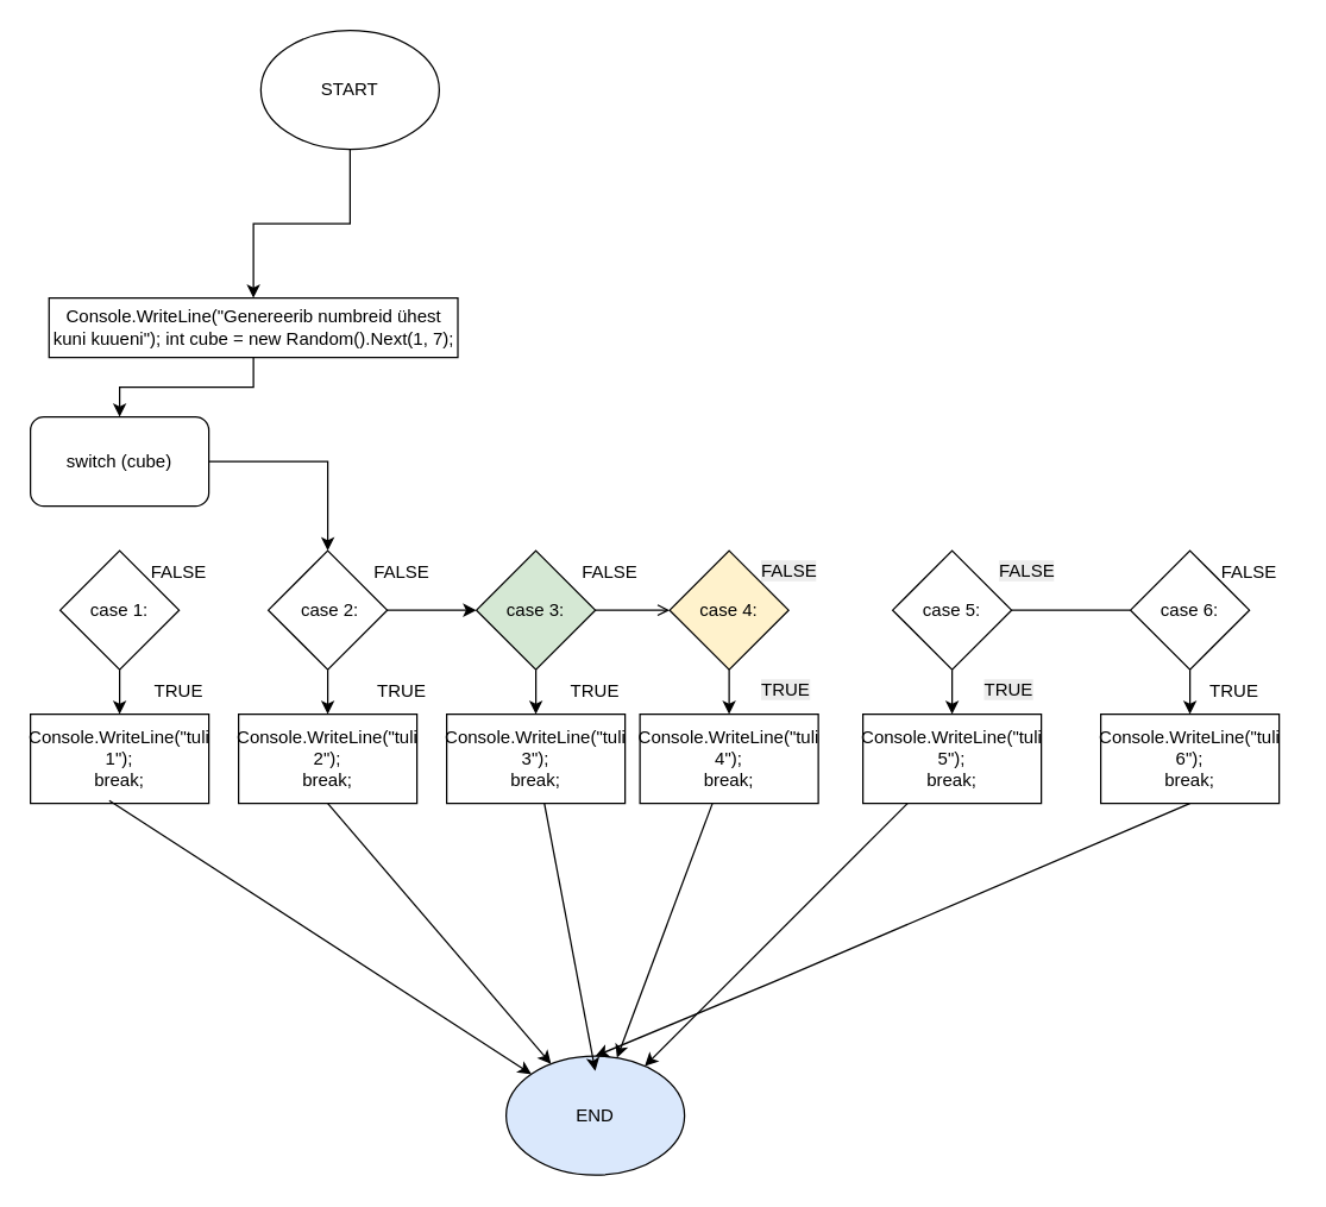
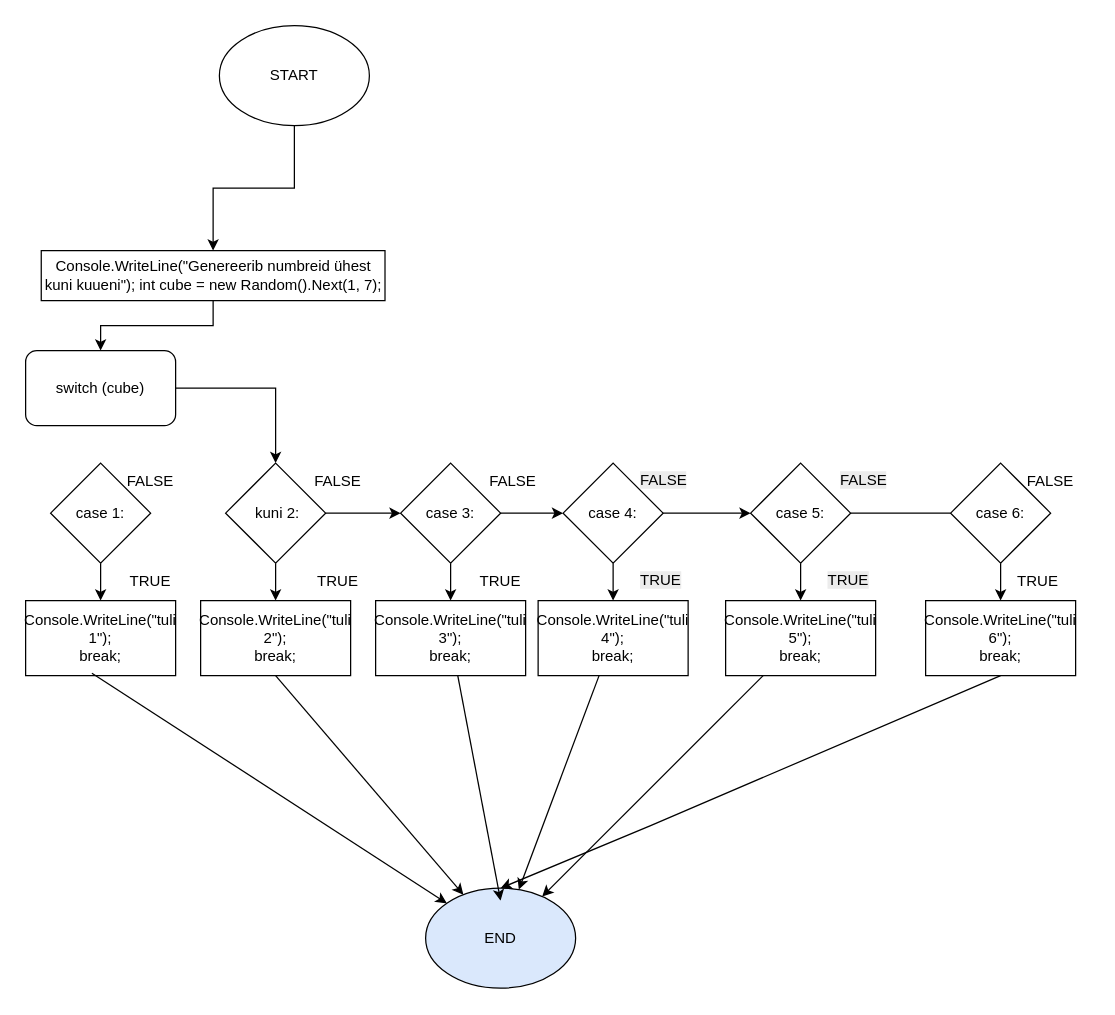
  <mxCell id="0" />
  <mxCell id="1" parent="0" />
  <mxCell id="2" value="END" style="ellipse;whiteSpace=wrap;html=1;fillColor=#dae8fc;" parent="1" vertex="1"><mxGeometry x="340" y="710" width="120" height="80" as="geometry" /></mxCell>
  <mxCell id="3" value="" style="edgeStyle=orthogonalEdgeStyle;rounded=0;orthogonalLoop=1;jettySize=auto;html=1;" parent="1" source="4" target="11" edge="1"><mxGeometry relative="1" as="geometry" /></mxCell>
  <mxCell id="4" value="START" style="ellipse;whiteSpace=wrap;html=1;" parent="1" vertex="1"><mxGeometry x="175" y="20" width="120" height="80" as="geometry" /></mxCell>
  <mxCell id="5" value="&lt;div&gt;Console.WriteLine(&quot;tuli 3&quot;);&lt;/div&gt;&lt;div&gt;break;&lt;/div&gt;" style="rounded=0;whiteSpace=wrap;html=1;" parent="1" vertex="1"><mxGeometry x="300" y="480" width="120" height="60" as="geometry" /></mxCell>
  <mxCell id="6" value="&lt;div&gt;Console.WriteLine(&quot;tuli 2&quot;);&lt;/div&gt;&lt;div&gt;break;&lt;/div&gt;" style="rounded=0;whiteSpace=wrap;html=1;" parent="1" vertex="1"><mxGeometry x="160" y="480" width="120" height="60" as="geometry" /></mxCell>
  <mxCell id="7" value="&lt;div&gt;Console.WriteLine(&quot;tuli 1&quot;);&lt;/div&gt;&lt;div&gt;break;&lt;/div&gt;" style="rounded=0;whiteSpace=wrap;html=1;" parent="1" vertex="1"><mxGeometry y="480" width="120" height="60" as="geometry" x="20" /></mxCell>
  <mxCell id="8" value="" style="edgeStyle=orthogonalEdgeStyle;rounded=0;orthogonalLoop=1;jettySize=auto;html=1;" edge="1" parent="1" source="9" target="14"><mxGeometry relative="1" as="geometry" /></mxCell>
  <mxCell id="9" value="switch (cube)" style="whiteSpace=wrap;html=1;rounded=1;" parent="1" vertex="1"><mxGeometry y="280" width="120" height="60" as="geometry" x="20" /></mxCell>
  <mxCell id="10" value="" style="edgeStyle=orthogonalEdgeStyle;rounded=0;orthogonalLoop=1;jettySize=auto;html=1;" edge="1" parent="1" source="11" target="9"><mxGeometry relative="1" as="geometry" /></mxCell>
  <mxCell id="11" value="Console.WriteLine(&quot;Genereerib numbreid ühest kuni kuueni&quot;);&amp;nbsp;int cube = new Random().Next(1, 7);" style="rounded=0;whiteSpace=wrap;html=1;" parent="1" vertex="1"><mxGeometry x="32.5" y="200" width="275" height="40" as="geometry" /></mxCell>
  <mxCell id="12" value="" style="edgeStyle=orthogonalEdgeStyle;rounded=0;orthogonalLoop=1;jettySize=auto;html=1;" edge="1" parent="1" source="14" target="27"><mxGeometry relative="1" as="geometry" /></mxCell>
  <mxCell id="13" value="" style="edgeStyle=orthogonalEdgeStyle;rounded=0;orthogonalLoop=1;jettySize=auto;html=1;" edge="1" parent="1" source="14" target="6"><mxGeometry relative="1" as="geometry" /></mxCell>
- <mxCell id="14" value="&amp;nbsp;case 2:" style="rhombus;whiteSpace=wrap;html=1;" vertex="1" parent="1"><mxGeometry x="180" y="370" width="80" height="80" as="geometry" /></mxCell>
+ <mxCell id="14" value="&amp;nbsp;kuni 2:" style="rhombus;whiteSpace=wrap;html=1;" vertex="1" parent="1"><mxGeometry x="180" y="370" width="80" height="80" as="geometry" /></mxCell>
  <mxCell id="15" value="" style="edgeStyle=orthogonalEdgeStyle;rounded=0;orthogonalLoop=1;jettySize=auto;html=1;" edge="1" parent="1" source="16" target="7"><mxGeometry relative="1" as="geometry" /></mxCell>
  <mxCell id="16" value="case 1:" style="rhombus;whiteSpace=wrap;html=1;" vertex="1" parent="1"><mxGeometry x="40" y="370" width="80" height="80" as="geometry" /></mxCell>
+ <mxCell id="17" value="" style="edgeStyle=orthogonalEdgeStyle;rounded=0;orthogonalLoop=1;jettySize=auto;html=1;" edge="1" parent="1" source="19" target="22"><mxGeometry relative="1" as="geometry" /></mxCell>
  <mxCell id="18" value="" style="edgeStyle=orthogonalEdgeStyle;rounded=0;orthogonalLoop=1;jettySize=auto;html=1;" edge="1" parent="1" source="19" target="28"><mxGeometry relative="1" as="geometry" /></mxCell>
- <mxCell id="19" value="case 4:" style="rhombus;whiteSpace=wrap;html=1;fillColor=#fff2cc;" vertex="1" parent="1"><mxGeometry x="450" y="370" width="80" height="80" as="geometry" /></mxCell>
+ <mxCell id="19" value="case 4:" style="rhombus;whiteSpace=wrap;html=1;" vertex="1" parent="1"><mxGeometry x="450" y="370" width="80" height="80" as="geometry" /></mxCell>
  <mxCell id="20" value="" style="edgeStyle=orthogonalEdgeStyle;rounded=0;orthogonalLoop=1;jettySize=auto;html=1;endArrow=none;" edge="1" parent="1" source="22" target="24"><mxGeometry relative="1" as="geometry" /></mxCell>
  <mxCell id="21" value="" style="edgeStyle=orthogonalEdgeStyle;rounded=0;orthogonalLoop=1;jettySize=auto;html=1;" edge="1" parent="1" source="22" target="30"><mxGeometry relative="1" as="geometry" /></mxCell>
  <mxCell id="22" value="case 5:" style="rhombus;whiteSpace=wrap;html=1;" vertex="1" parent="1"><mxGeometry x="600" y="370" width="80" height="80" as="geometry" /></mxCell>
  <mxCell id="23" value="" style="edgeStyle=orthogonalEdgeStyle;rounded=0;orthogonalLoop=1;jettySize=auto;html=1;" edge="1" parent="1" source="24" target="29"><mxGeometry relative="1" as="geometry" /></mxCell>
  <mxCell id="24" value="case 6:" style="rhombus;whiteSpace=wrap;html=1;" vertex="1" parent="1"><mxGeometry x="760" y="370" width="80" height="80" as="geometry" /></mxCell>
- <mxCell id="25" value="" style="edgeStyle=orthogonalEdgeStyle;rounded=0;orthogonalLoop=1;jettySize=auto;html=1;endArrow=open;" edge="1" parent="1" source="27" target="19"><mxGeometry relative="1" as="geometry" /></mxCell>
+ <mxCell id="25" value="" style="edgeStyle=orthogonalEdgeStyle;rounded=0;orthogonalLoop=1;jettySize=auto;html=1;" edge="1" parent="1" source="27" target="19"><mxGeometry relative="1" as="geometry" /></mxCell>
  <mxCell id="26" value="" style="edgeStyle=orthogonalEdgeStyle;rounded=0;orthogonalLoop=1;jettySize=auto;html=1;" edge="1" parent="1" source="27" target="5"><mxGeometry relative="1" as="geometry" /></mxCell>
- <mxCell id="27" value="case 3:" style="rhombus;whiteSpace=wrap;html=1;fillColor=#d5e8d4;" vertex="1" parent="1"><mxGeometry x="320" y="370" width="80" height="80" as="geometry" /></mxCell>
+ <mxCell id="27" value="case 3:" style="rhombus;whiteSpace=wrap;html=1;" vertex="1" parent="1"><mxGeometry x="320" y="370" width="80" height="80" as="geometry" /></mxCell>
  <mxCell id="28" value="&lt;div&gt;Console.WriteLine(&quot;tuli 4&quot;);&lt;/div&gt;&lt;div&gt;break;&lt;/div&gt;" style="rounded=0;whiteSpace=wrap;html=1;" vertex="1" parent="1"><mxGeometry x="430" y="480" width="120" height="60" as="geometry" /></mxCell>
  <mxCell id="29" value="&lt;div&gt;Console.WriteLine(&quot;tuli 6&quot;);&lt;/div&gt;&lt;div&gt;break;&lt;/div&gt;" style="rounded=0;whiteSpace=wrap;html=1;" vertex="1" parent="1"><mxGeometry x="740" y="480" width="120" height="60" as="geometry" /></mxCell>
  <mxCell id="30" value="&lt;div&gt;Console.WriteLine(&quot;tuli 5&quot;);&lt;/div&gt;&lt;div&gt;break;&lt;/div&gt;" style="rounded=0;whiteSpace=wrap;html=1;" vertex="1" parent="1"><mxGeometry x="580" y="480" width="120" height="60" as="geometry" /></mxCell>
  <mxCell id="31" value="" style="endArrow=classic;html=1;rounded=0;exitX=0.5;exitY=1;exitDx=0;exitDy=0;entryX=0.5;entryY=0;entryDx=0;entryDy=0;" edge="1" parent="1" source="29" target="2"><mxGeometry width="50" height="50" relative="1" as="geometry"><mxPoint x="510" y="930" as="sourcePoint" /><mxPoint x="560" y="880" as="targetPoint" /><Array as="points"><mxPoint x="520" y="660" /></Array></mxGeometry></mxCell>
  <mxCell id="32" value="" style="endArrow=classic;html=1;rounded=0;" edge="1" parent="1" source="30" target="2"><mxGeometry width="50" height="50" relative="1" as="geometry"><mxPoint x="510" y="930" as="sourcePoint" /><mxPoint x="560" y="880" as="targetPoint" /></mxGeometry></mxCell>
  <mxCell id="33" value="" style="endArrow=classic;html=1;rounded=0;" edge="1" parent="1" source="28" target="2"><mxGeometry width="50" height="50" relative="1" as="geometry"><mxPoint x="510" y="930" as="sourcePoint" /><mxPoint x="560" y="880" as="targetPoint" /></mxGeometry></mxCell>
  <mxCell id="34" value="" style="endArrow=classic;html=1;rounded=0;" edge="1" parent="1" source="5"><mxGeometry width="50" height="50" relative="1" as="geometry"><mxPoint x="510" y="930" as="sourcePoint" /><mxPoint x="400" y="720" as="targetPoint" /></mxGeometry></mxCell>
  <mxCell id="35" value="" style="endArrow=classic;html=1;rounded=0;exitX=0.5;exitY=1;exitDx=0;exitDy=0;" edge="1" parent="1" source="6" target="2"><mxGeometry width="50" height="50" relative="1" as="geometry"><mxPoint x="510" y="930" as="sourcePoint" /><mxPoint x="560" y="880" as="targetPoint" /></mxGeometry></mxCell>
  <mxCell id="36" value="" style="endArrow=classic;html=1;rounded=0;exitX=0.442;exitY=0.967;exitDx=0;exitDy=0;exitPerimeter=0;" edge="1" parent="1" source="7" target="2"><mxGeometry width="50" height="50" relative="1" as="geometry"><mxPoint x="510" y="930" as="sourcePoint" /><mxPoint x="560" y="880" as="targetPoint" /></mxGeometry></mxCell>
  <mxCell id="37" value="FALSE" style="text;html=1;whiteSpace=wrap;strokeColor=none;fillColor=none;align=center;verticalAlign=middle;rounded=0;" vertex="1" parent="1"><mxGeometry x="90" y="370" width="60" height="30" as="geometry" /></mxCell>
  <mxCell id="38" value="FALSE" style="text;html=1;whiteSpace=wrap;strokeColor=none;fillColor=none;align=center;verticalAlign=middle;rounded=0;" vertex="1" parent="1"><mxGeometry x="240" y="370" width="60" height="30" as="geometry" /></mxCell>
  <mxCell id="39" value="FALSE" style="text;html=1;whiteSpace=wrap;strokeColor=none;fillColor=none;align=center;verticalAlign=middle;rounded=0;" vertex="1" parent="1"><mxGeometry x="380" y="370" width="60" height="30" as="geometry" /></mxCell>
  <mxCell id="40" value="&lt;span style=&quot;color: rgb(0, 0, 0); font-family: Helvetica; font-size: 12px; font-style: normal; font-variant-ligatures: normal; font-variant-caps: normal; font-weight: 400; letter-spacing: normal; orphans: 2; text-align: center; text-indent: 0px; text-transform: none; widows: 2; word-spacing: 0px; -webkit-text-stroke-width: 0px; white-space: normal; background-color: rgb(236, 236, 236); text-decoration-thickness: initial; text-decoration-style: initial; text-decoration-color: initial; display: inline !important; float: none;&quot;&gt;FALSE&lt;/span&gt;" style="text;whiteSpace=wrap;html=1;" vertex="1" parent="1"><mxGeometry x="510" y="370" width="70" height="40" as="geometry" /></mxCell>
  <mxCell id="41" value="&lt;span style=&quot;color: rgb(0, 0, 0); font-family: Helvetica; font-size: 12px; font-style: normal; font-variant-ligatures: normal; font-variant-caps: normal; font-weight: 400; letter-spacing: normal; orphans: 2; text-align: center; text-indent: 0px; text-transform: none; widows: 2; word-spacing: 0px; -webkit-text-stroke-width: 0px; white-space: normal; background-color: rgb(236, 236, 236); text-decoration-thickness: initial; text-decoration-style: initial; text-decoration-color: initial; display: inline !important; float: none;&quot;&gt;FALSE&lt;/span&gt;" style="text;whiteSpace=wrap;html=1;" vertex="1" parent="1"><mxGeometry x="670" y="370" width="70" height="40" as="geometry" /></mxCell>
  <mxCell id="42" value="TRUE" style="text;html=1;whiteSpace=wrap;strokeColor=none;fillColor=none;align=center;verticalAlign=middle;rounded=0;" vertex="1" parent="1"><mxGeometry x="90" y="450" width="60" height="30" as="geometry" /></mxCell>
  <mxCell id="43" value="TRUE" style="text;html=1;whiteSpace=wrap;strokeColor=none;fillColor=none;align=center;verticalAlign=middle;rounded=0;" vertex="1" parent="1"><mxGeometry x="240" y="450" width="60" height="30" as="geometry" /></mxCell>
  <mxCell id="44" value="TRUE" style="text;html=1;whiteSpace=wrap;strokeColor=none;fillColor=none;align=center;verticalAlign=middle;rounded=0;" vertex="1" parent="1"><mxGeometry x="370" y="450" width="60" height="30" as="geometry" /></mxCell>
  <mxCell id="45" value="&lt;span style=&quot;color: rgb(0, 0, 0); font-family: Helvetica; font-size: 12px; font-style: normal; font-variant-ligatures: normal; font-variant-caps: normal; font-weight: 400; letter-spacing: normal; orphans: 2; text-align: center; text-indent: 0px; text-transform: none; widows: 2; word-spacing: 0px; -webkit-text-stroke-width: 0px; white-space: normal; background-color: rgb(236, 236, 236); text-decoration-thickness: initial; text-decoration-style: initial; text-decoration-color: initial; display: inline !important; float: none;&quot;&gt;TRUE&lt;/span&gt;" style="text;whiteSpace=wrap;html=1;" vertex="1" parent="1"><mxGeometry x="510" y="450" width="70" height="40" as="geometry" /></mxCell>
  <mxCell id="46" value="&lt;span style=&quot;color: rgb(0, 0, 0); font-family: Helvetica; font-size: 12px; font-style: normal; font-variant-ligatures: normal; font-variant-caps: normal; font-weight: 400; letter-spacing: normal; orphans: 2; text-align: center; text-indent: 0px; text-transform: none; widows: 2; word-spacing: 0px; -webkit-text-stroke-width: 0px; white-space: normal; background-color: rgb(236, 236, 236); text-decoration-thickness: initial; text-decoration-style: initial; text-decoration-color: initial; display: inline !important; float: none;&quot;&gt;TRUE&lt;/span&gt;" style="text;whiteSpace=wrap;html=1;" vertex="1" parent="1"><mxGeometry x="660" y="450" width="70" height="40" as="geometry" /></mxCell>
  <mxCell id="47" value="TRUE" style="text;html=1;whiteSpace=wrap;strokeColor=none;fillColor=none;align=center;verticalAlign=middle;rounded=0;" vertex="1" parent="1"><mxGeometry x="800" y="450" width="60" height="30" as="geometry" /></mxCell>
  <mxCell id="48" value="FALSE" style="text;html=1;whiteSpace=wrap;strokeColor=none;fillColor=none;align=center;verticalAlign=middle;rounded=0;" vertex="1" parent="1"><mxGeometry x="810" y="370" width="60" height="30" as="geometry" /></mxCell>
